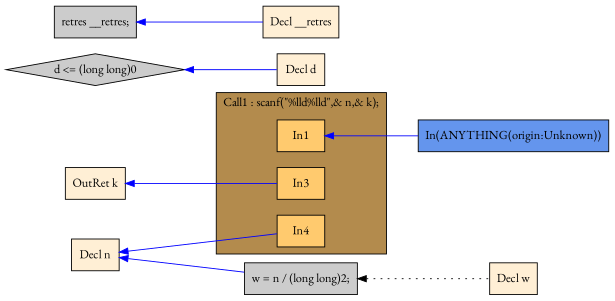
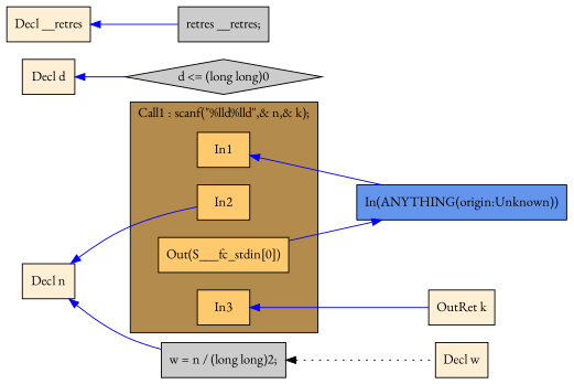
  digraph {
    fontname="EB Garamond"
    rankdir=LR
    node [fillcolor="#FFEFD5" fontname="EB Garamond" shape=box style=filled]
    edge [color="#0000FF" dir=back fontname="EB Garamond"]
    n1 [fillcolor="#FFCA6E" label=In1]
-   n2 [fillcolor="#FFCA6E" label=In4]
+   n2 [fillcolor="#FFCA6E" label=In2]
    n3 [fillcolor="#FFCA6E" label=In3]
+   n4 [fillcolor="#FFCA6E" label="Out(S___fc_stdin[0])"]
    n5 [fillcolor="#6495ED" label="In(ANYTHING(origin:Unknown))"]
    n6 [label="Decl n"]
    n7 [fillcolor="#CCCCCC" label="w = n / (long long)2;"]
    n8 [label="Decl w"]
    n9 [label="OutRet k"]
    n10 [label="Decl d"]
    n11 [fillcolor="#CCCCCC" label="d <= (long long)0" shape=diamond]
    n12 [label="Decl __retres"]
    n13 [fillcolor="#CCCCCC" label="retres __retres;"]
    subgraph cluster_1 {
      fillcolor="#B38B4D"
      label="Call1 : scanf(\"%lld%lld\",& n,& k);"
      style=filled
      n1
      n2
      n3
+     n4
    }
    n1 -> n5
+   n5 -> n4
    n6 -> n2
    n6 -> n7
    n7 -> n8 [color="#000000" style=dotted]
-   n9 -> n3
-   n11 -> n10
-   n13 -> n12
+   n3 -> n9
+   n10 -> n11
+   n12 -> n13
  }
